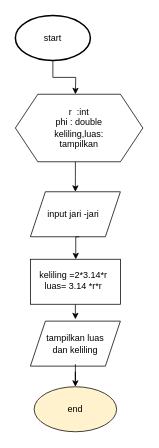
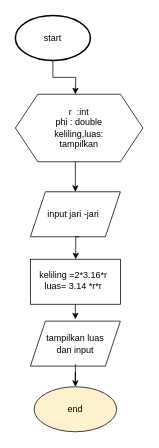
  <mxCell id="0" />
  <mxCell id="1" parent="0" />
  <mxCell id="2" style="edgeStyle=orthogonalEdgeStyle;rounded=0;orthogonalLoop=1;jettySize=auto;html=1;exitX=0.5;exitY=1;exitDx=0;exitDy=0;exitPerimeter=0;" edge="1" parent="1" source="3"><mxGeometry relative="1" as="geometry"><mxPoint x="100" y="125" as="targetPoint" /></mxGeometry></mxCell>
  <mxCell id="3" value="start" style="strokeWidth=2;html=1;shape=mxgraph.flowchart.start_1;whiteSpace=wrap;" vertex="1" parent="1"><mxGeometry x="20" y="20" width="100" height="60" as="geometry" /></mxCell>
  <mxCell id="4" style="edgeStyle=orthogonalEdgeStyle;rounded=0;orthogonalLoop=1;jettySize=auto;html=1;exitX=0.5;exitY=1;exitDx=0;exitDy=0;" edge="1" parent="1"><mxGeometry relative="1" as="geometry"><mxPoint x="100" y="255" as="targetPoint" /><mxPoint x="100" y="215" as="sourcePoint" /><Array as="points"><mxPoint x="100" y="235" /><mxPoint x="100" y="235" /></Array></mxGeometry></mxCell>
  <mxCell id="5" value="" style="verticalLabelPosition=bottom;verticalAlign=top;html=1;shape=hexagon;perimeter=hexagonPerimeter2;arcSize=6;size=0.176;" vertex="1" parent="1"><mxGeometry x="20" y="125" width="170" height="90" as="geometry" /></mxCell>
  <mxCell id="6" value="r&amp;nbsp; :int&lt;br&gt;phi : double&lt;br&gt;keliling,luas: tampilkan" style="text;html=1;strokeColor=none;fillColor=none;align=center;verticalAlign=middle;whiteSpace=wrap;rounded=0;" vertex="1" parent="1"><mxGeometry x="50" y="135" width="110" height="70" as="geometry" /></mxCell>
  <mxCell id="7" value="" style="shape=parallelogram;perimeter=parallelogramPerimeter;whiteSpace=wrap;html=1;fixedSize=1;" vertex="1" parent="1"><mxGeometry x="40" y="255" width="120" height="60" as="geometry" /></mxCell>
  <mxCell id="8" style="edgeStyle=orthogonalEdgeStyle;rounded=0;orthogonalLoop=1;jettySize=auto;html=1;exitX=0.5;exitY=1;exitDx=0;exitDy=0;" edge="1" parent="1"><mxGeometry relative="1" as="geometry"><mxPoint x="100.5" y="345" as="targetPoint" /><mxPoint x="105" y="315" as="sourcePoint" /></mxGeometry></mxCell>
  <mxCell id="9" value="input jari -jari" style="text;html=1;strokeColor=none;fillColor=none;align=center;verticalAlign=middle;whiteSpace=wrap;rounded=0;" vertex="1" parent="1"><mxGeometry x="55" y="255" width="85" height="60" as="geometry" /></mxCell>
  <mxCell id="10" style="edgeStyle=orthogonalEdgeStyle;rounded=0;orthogonalLoop=1;jettySize=auto;html=1;exitX=0.5;exitY=1;exitDx=0;exitDy=0;" edge="1" parent="1" source="11"><mxGeometry relative="1" as="geometry"><mxPoint x="100" y="425" as="targetPoint" /></mxGeometry></mxCell>
  <mxCell id="11" value="" style="rounded=0;whiteSpace=wrap;html=1;" vertex="1" parent="1"><mxGeometry x="40" y="345" width="120" height="60" as="geometry" /></mxCell>
- <mxCell id="12" value="keliling =2*3.14*r&lt;br&gt;luas= 3.14 *r*r" style="text;html=1;strokeColor=none;fillColor=none;align=center;verticalAlign=middle;whiteSpace=wrap;rounded=0;" vertex="1" parent="1"><mxGeometry x="50" y="355" width="95" height="35" as="geometry" /></mxCell>
+ <mxCell id="12" value="keliling =2*3.16*r&lt;br&gt;luas= 3.14 *r*r" style="text;html=1;strokeColor=none;fillColor=none;align=center;verticalAlign=middle;whiteSpace=wrap;rounded=0;" vertex="1" parent="1"><mxGeometry x="50" y="355" width="95" height="35" as="geometry" /></mxCell>
  <mxCell id="13" value="" style="shape=parallelogram;perimeter=parallelogramPerimeter;whiteSpace=wrap;html=1;fixedSize=1;" vertex="1" parent="1"><mxGeometry x="40" y="427.5" width="120" height="60" as="geometry" /></mxCell>
  <mxCell id="14" value="" style="edgeStyle=orthogonalEdgeStyle;rounded=0;orthogonalLoop=1;jettySize=auto;html=1;exitX=0.5;exitY=0.958;exitDx=0;exitDy=0;exitPerimeter=0;" edge="1" parent="1" source="13" target="16"><mxGeometry relative="1" as="geometry"><mxPoint x="100" y="495" as="sourcePoint" /></mxGeometry></mxCell>
- <mxCell id="15" value="tampilkan luas dan keliling" style="text;html=1;strokeColor=none;fillColor=none;align=center;verticalAlign=middle;whiteSpace=wrap;rounded=0;" vertex="1" parent="1"><mxGeometry x="60" y="435" width="80" height="45" as="geometry" /></mxCell>
+ <mxCell id="15" value="tampilkan luas dan input" style="text;html=1;strokeColor=none;fillColor=none;align=center;verticalAlign=middle;whiteSpace=wrap;rounded=0;" vertex="1" parent="1"><mxGeometry x="60" y="435" width="80" height="45" as="geometry" /></mxCell>
  <mxCell id="16" value="end" style="ellipse;whiteSpace=wrap;html=1;fillColor=#fff2cc;" vertex="1" parent="1"><mxGeometry x="45" y="515" width="110" height="60" as="geometry" /></mxCell>
  <mxCell id="17" style="edgeStyle=orthogonalEdgeStyle;rounded=0;orthogonalLoop=1;jettySize=auto;html=1;exitX=0.5;exitY=1;exitDx=0;exitDy=0;" edge="1" parent="1" source="16" target="16"><mxGeometry relative="1" as="geometry" /></mxCell>
